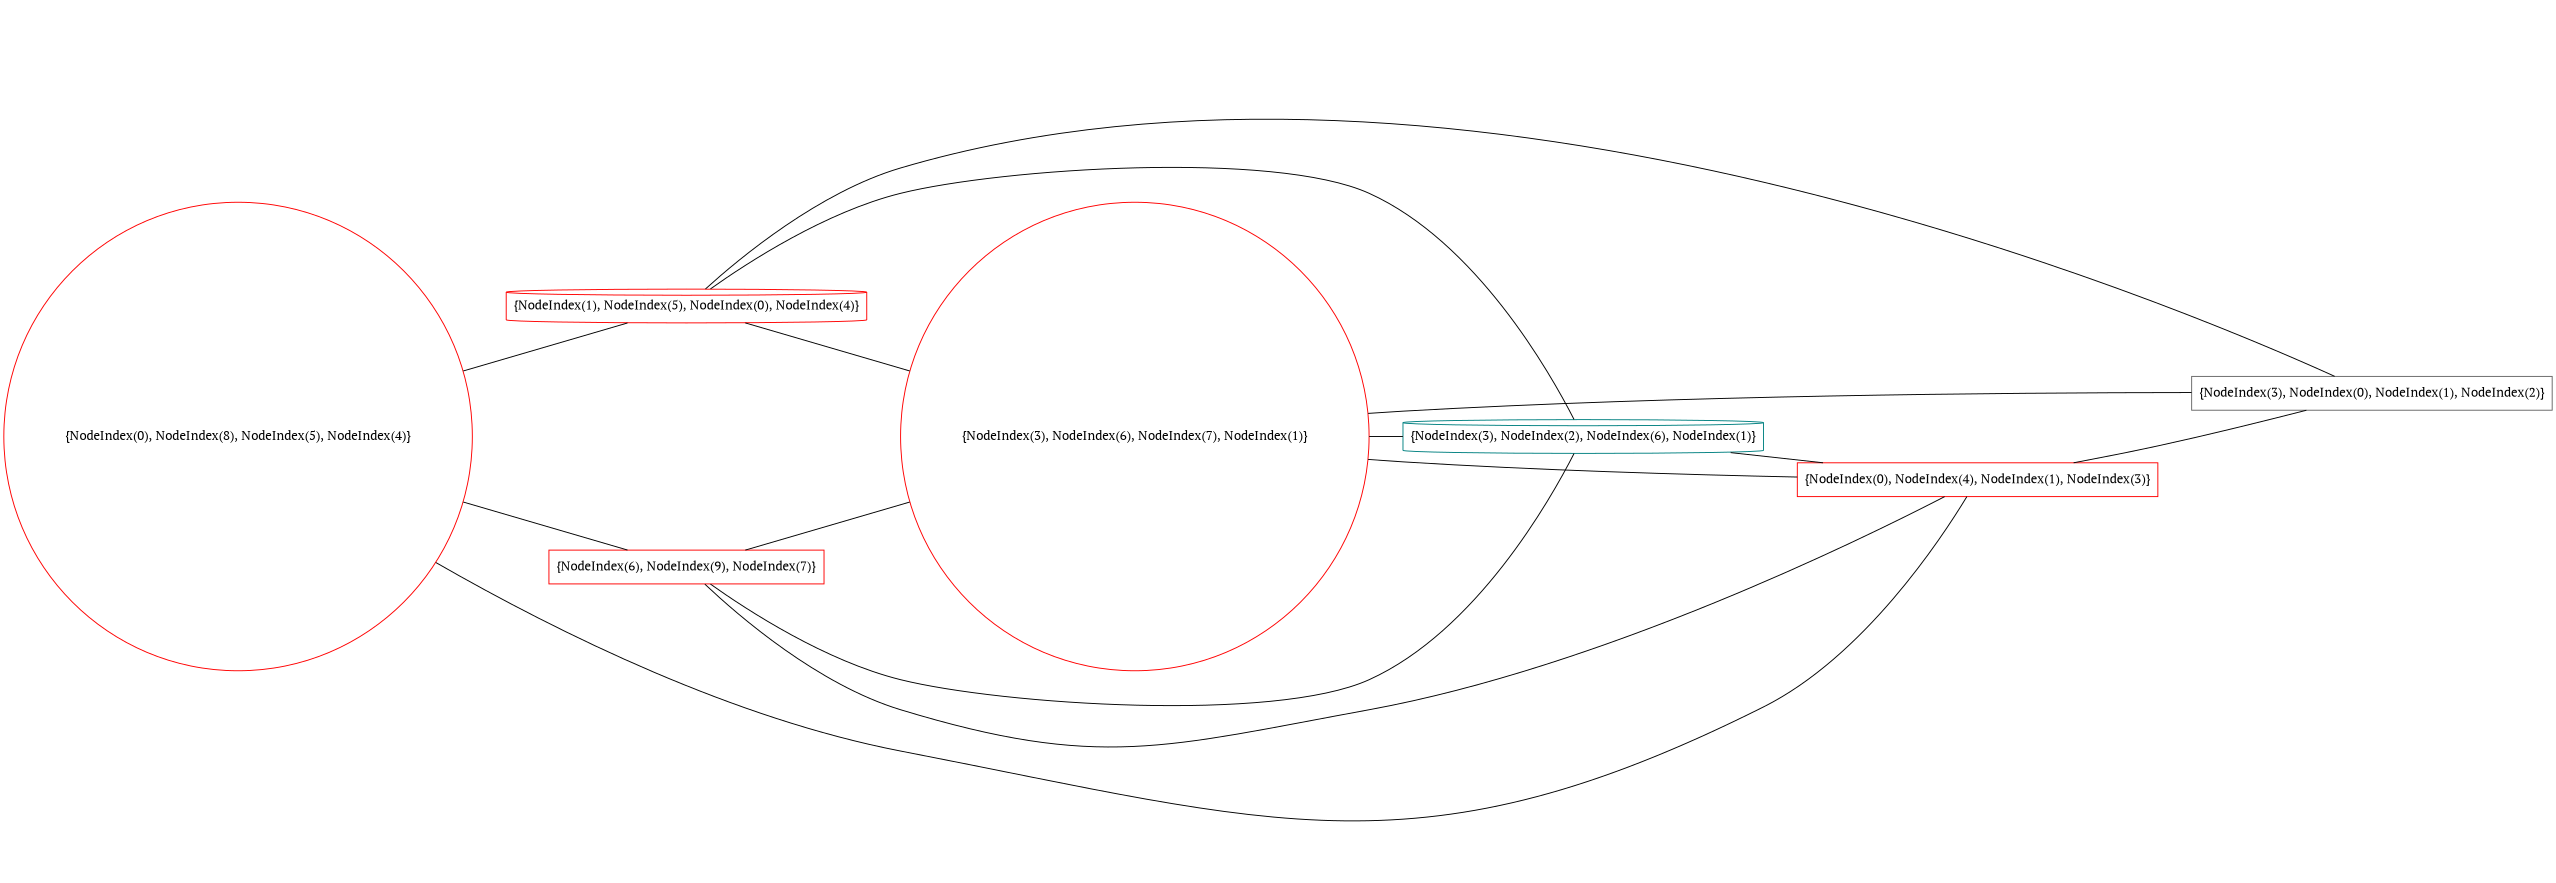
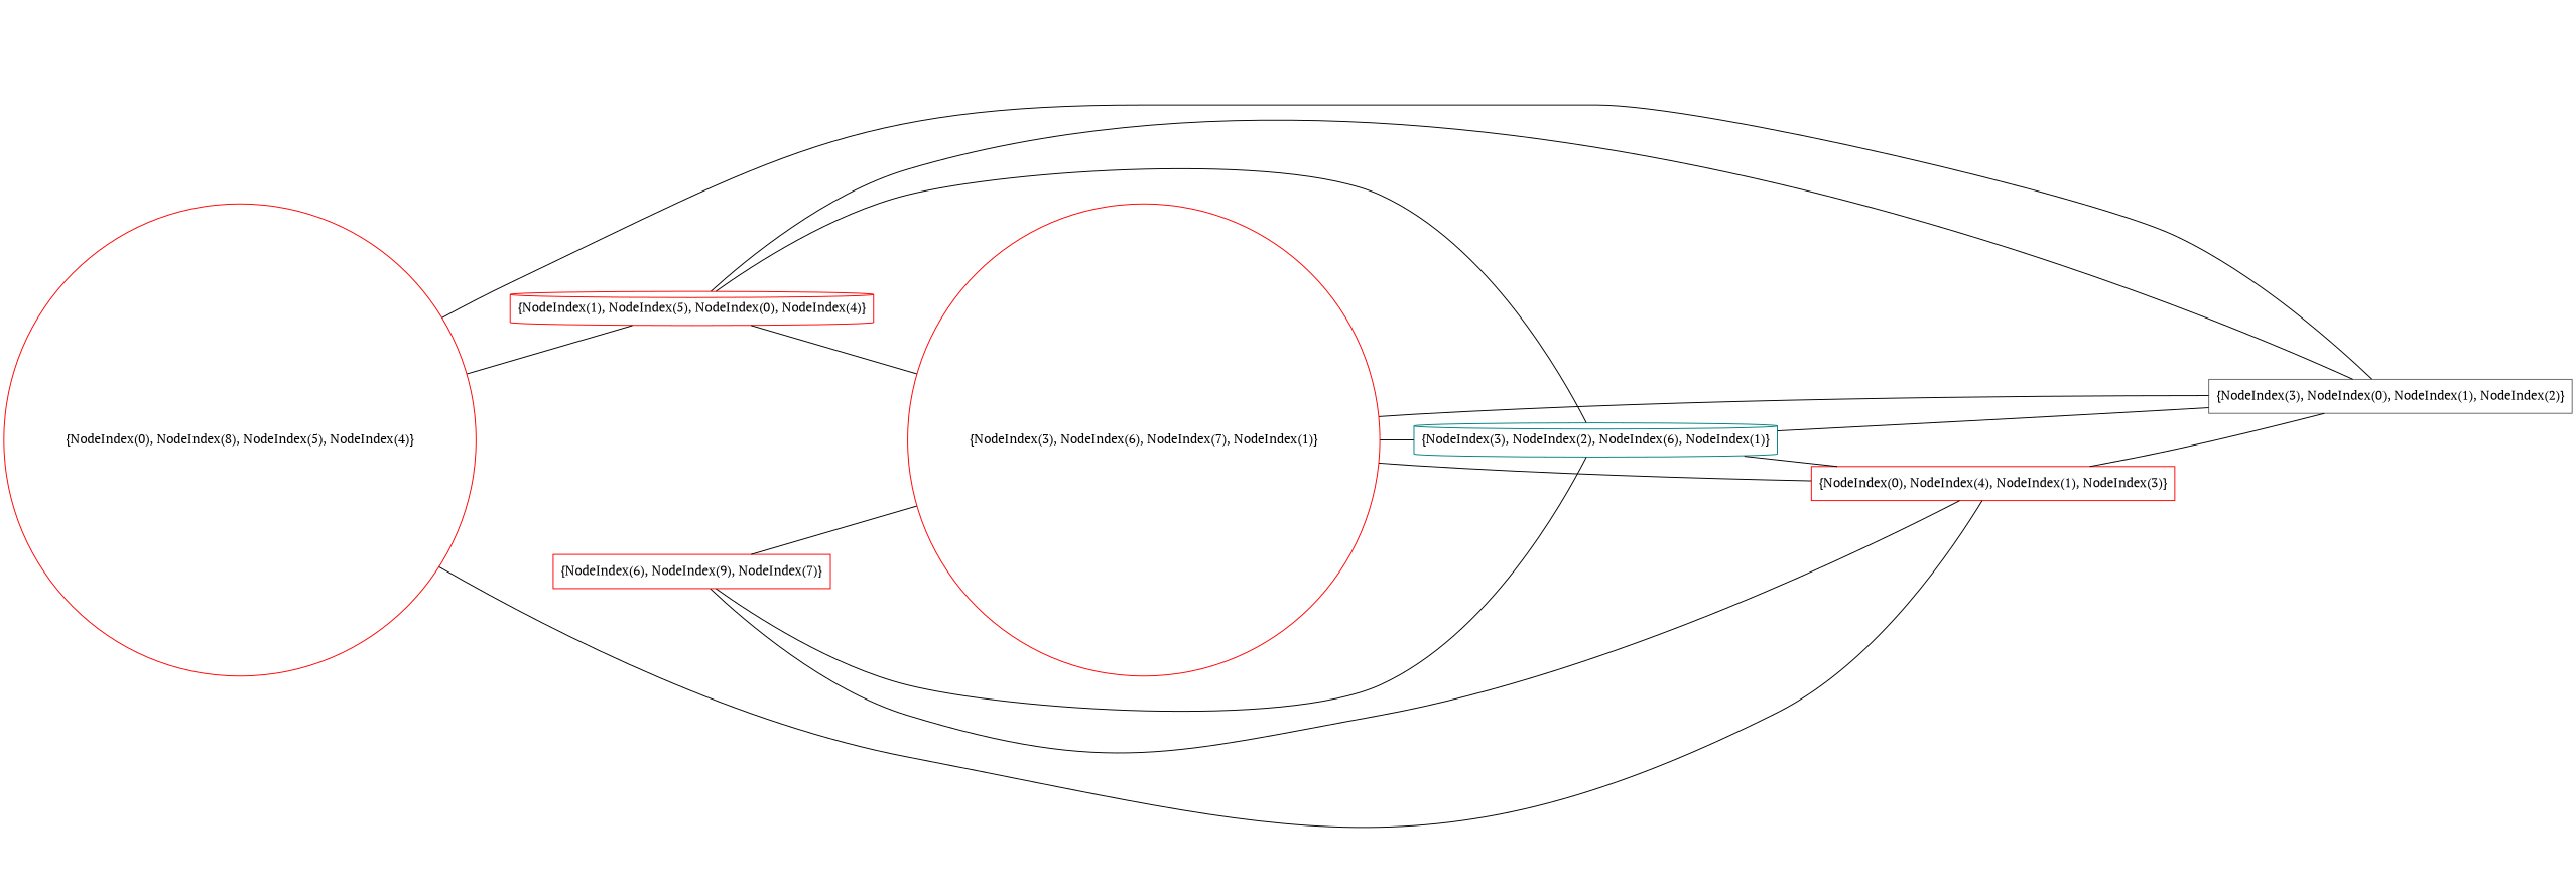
  graph {
    fontname="PT Serif"
    rankdir=LR
    node [color=red fontname="PT Serif" shape=box]
    edge [fontname="PT Serif"]
    n1 [color=gray40 label="{NodeIndex(3), NodeIndex(0), NodeIndex(1), NodeIndex(2)}"]
    n2 [label="{NodeIndex(0), NodeIndex(4), NodeIndex(1), NodeIndex(3)}"]
    n3 [color=teal label="{NodeIndex(3), NodeIndex(2), NodeIndex(6), NodeIndex(1)}" shape=cylinder]
    n4 [label="{NodeIndex(3), NodeIndex(6), NodeIndex(7), NodeIndex(1)}" shape=circle]
    n5 [label="{NodeIndex(1), NodeIndex(5), NodeIndex(0), NodeIndex(4)}" shape=cylinder]
    n6 [label="{NodeIndex(0), NodeIndex(8), NodeIndex(5), NodeIndex(4)}" shape=circle]
    n7 [label="{NodeIndex(6), NodeIndex(9), NodeIndex(7)}"]
    n2 -- n1
+   n3 -- n1
    n3 -- n2
    n4 -- n1
    n4 -- n2
    n4 -- n3
    n5 -- n1
    n5 -- n3
    n5 -- n4
-   n6 -- n7
+   n6 -- n1
    n6 -- n2
    n6 -- n5
    n7 -- n2
    n7 -- n3
    n7 -- n4
  }
